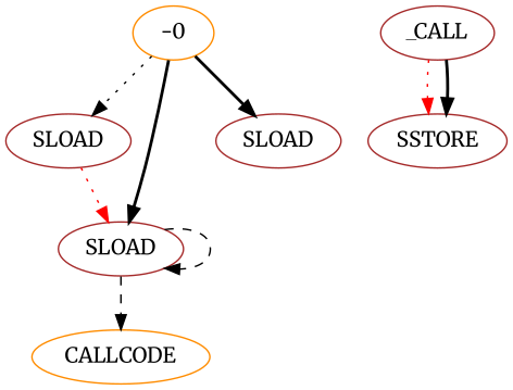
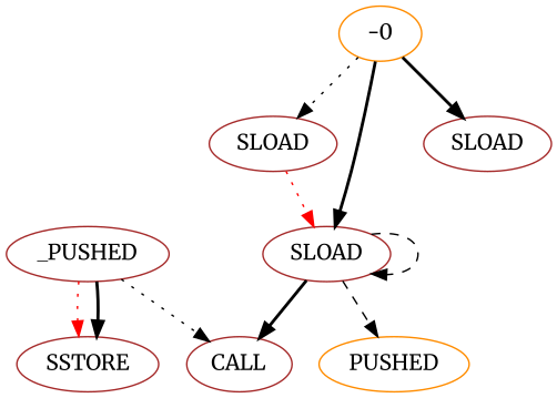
  digraph {
    fontname=Merriweather
    node [color=brown fontname=Merriweather shape=oval]
    edge [fontname=Merriweather style=dotted]
    n1 [label=SLOAD]
    n2 [label=SLOAD]
-   n4 [color=darkorange label=CALLCODE]
+   n3 [label=CALL]
+   n4 [color=darkorange label=PUSHED]
    n5 [label=SSTORE]
    n6 [label=SLOAD]
-   n7 [label=_CALL]
+   n7 [label=_PUSHED]
    n8 [color=darkorange label=-0 shape=""]
    n1 -> n2 [color=red]
    n2 -> n2 [style=dashed]
+   n2 -> n3 [style=bold]
    n2 -> n4 [style=dashed]
+   n7 -> n3
    n7 -> n5 [color=red]
    n7 -> n5 [style=bold]
    n8 -> n1
    n8 -> n2 [style=bold]
    n8 -> n6 [style=bold]
  }
